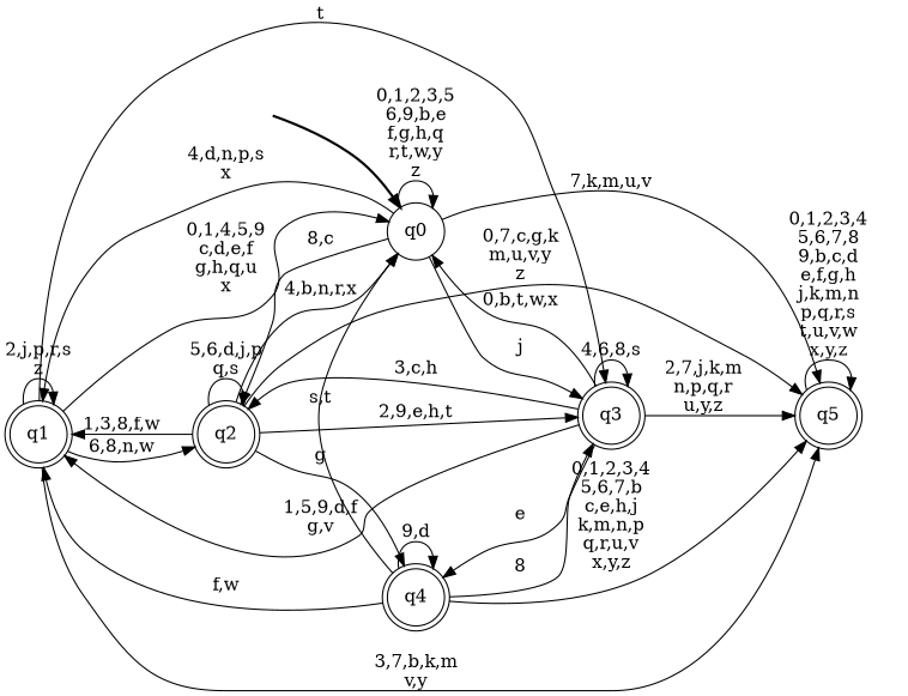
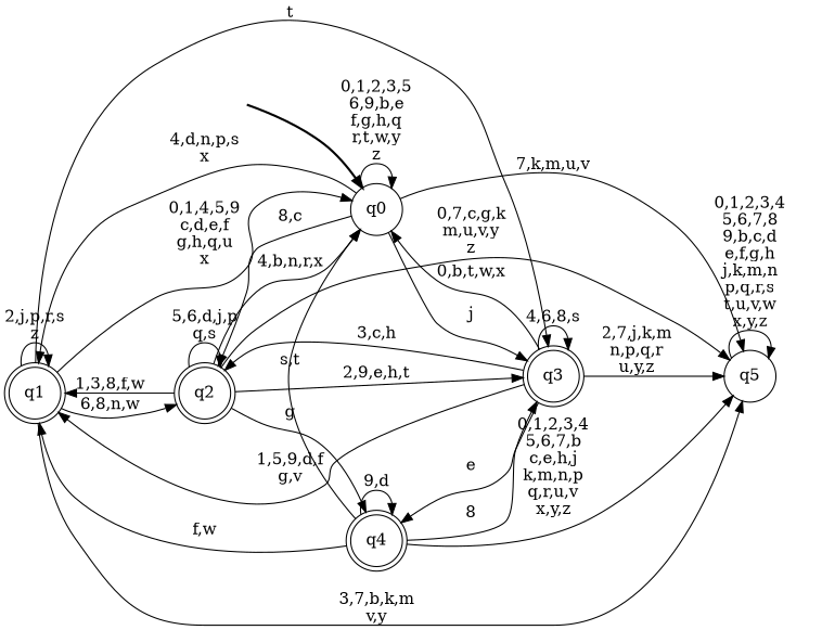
  digraph {
    rankdir=LR
    node [shape=doublecircle style=filled color=black fillcolor=white]
    __start0 [height=0 shape=none style=invis width=0 color="" fillcolor=""]
    n2 [label=q0 shape=circle]
    n3 [label=q1 style="rounded,filled"]
    n4 [label=q2]
    n5 [label=q3 style="rounded,filled"]
-   n6 [label=q5]
+   n6 [label=q5 shape=circle]
    n7 [label=q4 style="rounded,filled"]
    subgraph cluster_1 {
      nodesep=0.15
      ranksep=0.15
      style=invis
      __start0
      n2
    }
    __start0 -> n2 [penwidth=2]
    n2 -> n2 [label="0,1,2,3,5\n6,9,b,e\nf,g,h,q\nr,t,w,y\nz"]
    n2 -> n3 [label="4,d,n,p,s\nx"]
    n2 -> n4 [label="8,c"]
    n2 -> n5 [label=j]
    n2 -> n6 [label="7,k,m,u,v"]
    n3 -> n2 [label="0,1,4,5,9\nc,d,e,f\ng,h,q,u\nx"]
    n3 -> n3 [label="2,j,p,r,s\nz"]
    n3 -> n4 [label="6,8,n,w"]
    n3 -> n5 [label=t]
    n3 -> n6 [label="3,7,b,k,m\nv,y"]
    n4 -> n2 [label="4,b,n,r,x"]
    n4 -> n3 [label="1,3,8,f,w"]
    n4 -> n4 [label="5,6,d,j,p\nq,s"]
    n4 -> n5 [label="2,9,e,h,t"]
    n4 -> n6 [label="0,7,c,g,k\nm,u,v,y\nz"]
    n4 -> n7 [label=g]
    n5 -> n2 [label="0,b,t,w,x"]
    n5 -> n3 [label="1,5,9,d,f\ng,v"]
    n5 -> n4 [label="3,c,h"]
    n5 -> n5 [label="4,6,8,s"]
    n5 -> n6 [label="2,7,j,k,m\nn,p,q,r\nu,y,z"]
    n5 -> n7 [label=e]
    n6 -> n6 [label="0,1,2,3,4\n5,6,7,8\n9,b,c,d\ne,f,g,h\nj,k,m,n\np,q,r,s\nt,u,v,w\nx,y,z"]
    n7 -> n2 [label="s,t"]
    n7 -> n3 [label="f,w"]
    n7 -> n5 [label=8]
    n7 -> n6 [label="0,1,2,3,4\n5,6,7,b\nc,e,h,j\nk,m,n,p\nq,r,u,v\nx,y,z"]
    n7 -> n7 [label="9,d"]
  }
